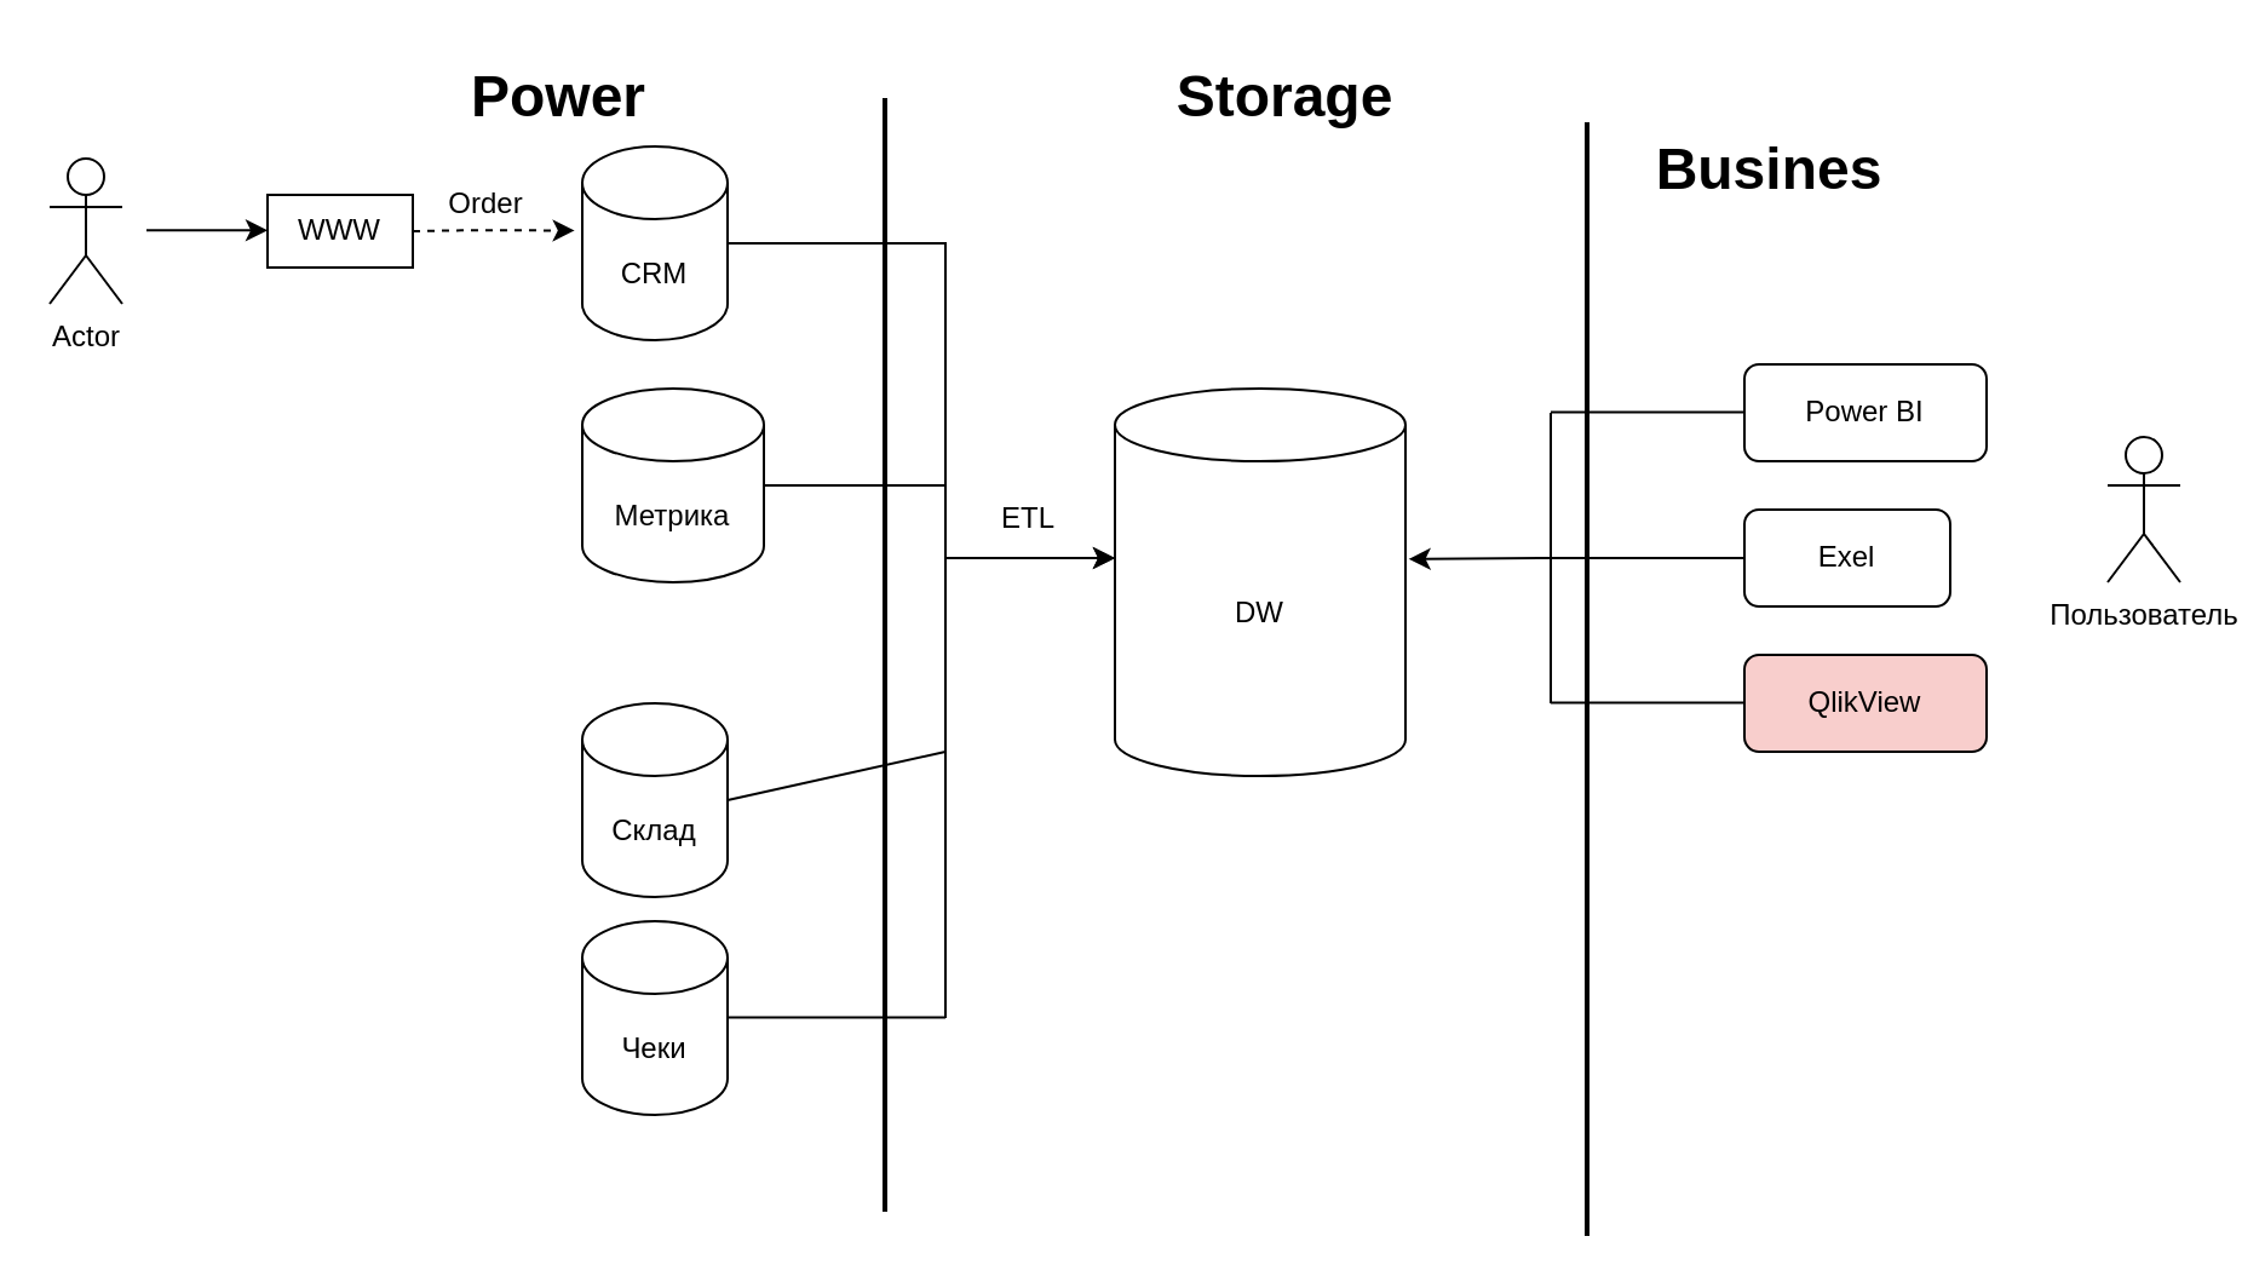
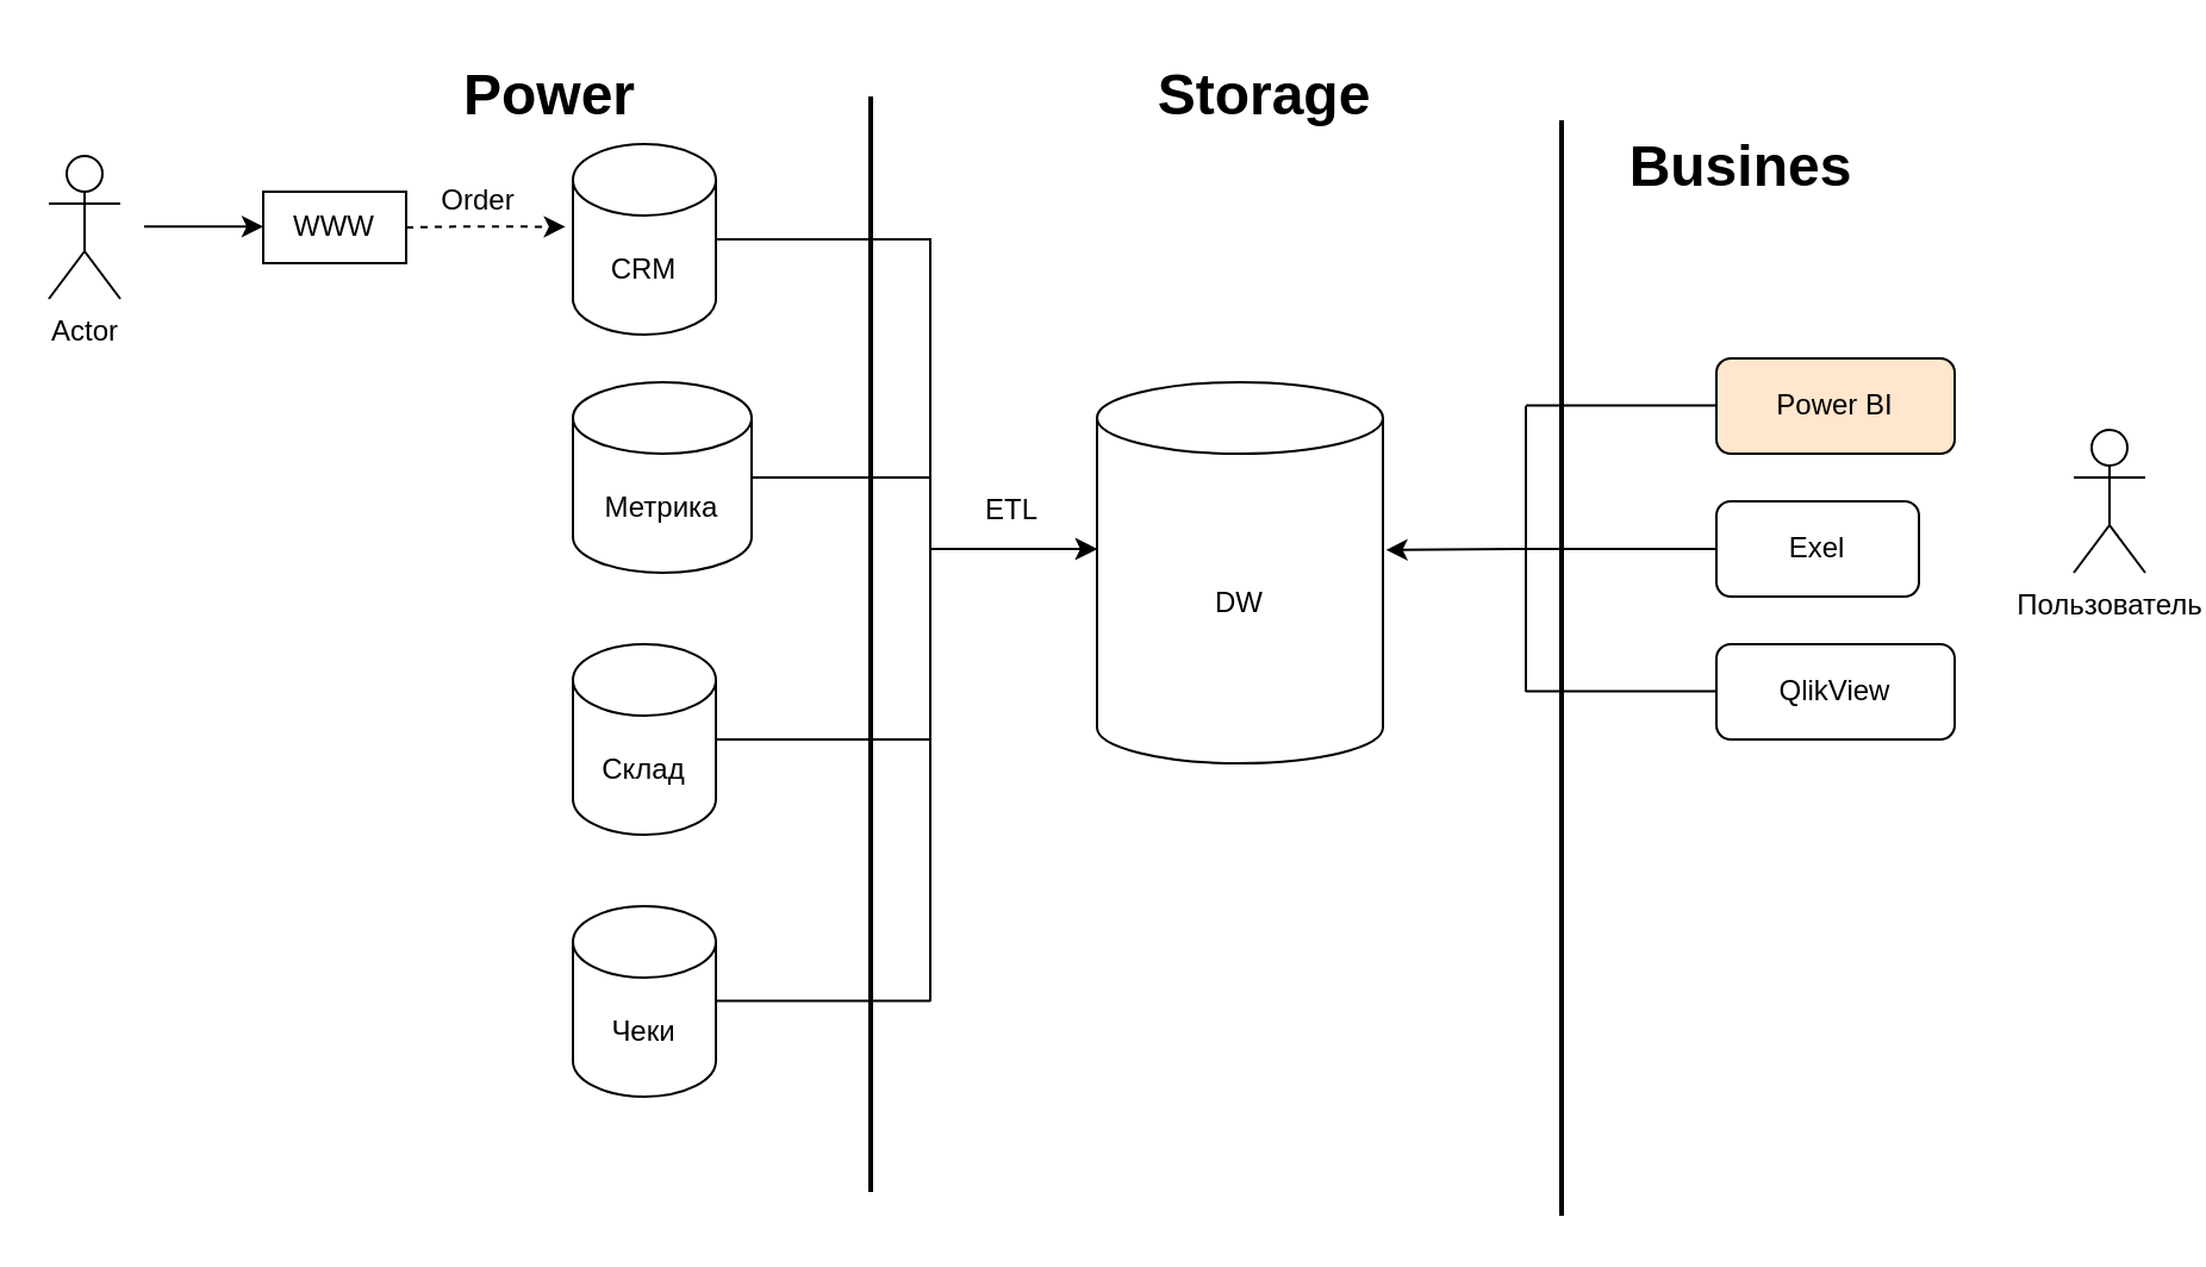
  <mxCell id="0" />
  <mxCell id="1" parent="0" />
  <mxCell id="2" value="Power" style="text;strokeColor=none;fillColor=none;html=1;fontSize=24;fontStyle=1;verticalAlign=middle;align=center;" vertex="1" parent="1"><mxGeometry x="180" y="20" width="100" height="40" as="geometry" /></mxCell>
  <mxCell id="3" value="" style="line;strokeWidth=2;direction=south;html=1;" vertex="1" parent="1"><mxGeometry x="360" y="40" width="10" height="460" as="geometry" /></mxCell>
  <mxCell id="4" style="edgeStyle=orthogonalEdgeStyle;rounded=0;orthogonalLoop=1;jettySize=auto;html=1;fontSize=12;" edge="1" parent="1" source="5"><mxGeometry relative="1" as="geometry"><mxPoint x="460" y="230" as="targetPoint" /><Array as="points"><mxPoint x="390" y="100" /><mxPoint x="390" y="230" /><mxPoint x="460" y="230" /></Array></mxGeometry></mxCell>
  <mxCell id="5" value="CRM" style="shape=cylinder3;whiteSpace=wrap;html=1;boundedLbl=1;backgroundOutline=1;size=15;" vertex="1" parent="1"><mxGeometry x="240" y="60" width="60" height="80" as="geometry" /></mxCell>
- <mxCell id="6" value="Склад" style="shape=cylinder3;whiteSpace=wrap;html=1;boundedLbl=1;backgroundOutline=1;size=15;" vertex="1" parent="1"><mxGeometry x="240" y="290" width="60" height="80" as="geometry" /></mxCell>
+ <mxCell id="6" value="Склад" style="shape=cylinder3;whiteSpace=wrap;html=1;boundedLbl=1;backgroundOutline=1;size=15;" vertex="1" parent="1"><mxGeometry x="240" y="270" width="60" height="80" as="geometry" /></mxCell>
  <mxCell id="7" value="Actor" style="shape=umlActor;verticalLabelPosition=bottom;verticalAlign=top;html=1;outlineConnect=0;" vertex="1" parent="1"><mxGeometry x="20" y="65" width="30" height="60" as="geometry" /></mxCell>
  <mxCell id="8" value="" style="endArrow=classic;html=1;rounded=0;" edge="1" parent="1"><mxGeometry width="50" height="50" relative="1" as="geometry"><mxPoint x="60" y="94.66" as="sourcePoint" /><mxPoint x="110" y="94.66" as="targetPoint" /><Array as="points"><mxPoint x="80" y="94.66" /><mxPoint x="100" y="94.66" /></Array></mxGeometry></mxCell>
  <mxCell id="9" value="WWW" style="rounded=0;whiteSpace=wrap;html=1;" vertex="1" parent="1"><mxGeometry x="110" y="80" width="60" height="30" as="geometry" /></mxCell>
  <mxCell id="10" value="" style="endArrow=classic;html=1;rounded=0;entryX=-0.053;entryY=0.434;entryDx=0;entryDy=0;entryPerimeter=0;startArrow=none;exitX=1;exitY=0.5;exitDx=0;exitDy=0;dashed=1;" edge="1" parent="1" source="9" target="5"><mxGeometry width="50" height="50" relative="1" as="geometry"><mxPoint x="170" y="94.66" as="sourcePoint" /><mxPoint x="220" y="94.66" as="targetPoint" /><Array as="points"><mxPoint x="190" y="94.66" /><mxPoint x="210" y="94.66" /></Array></mxGeometry></mxCell>
  <mxCell id="11" value="&lt;font style=&quot;font-size: 12px; font-weight: normal;&quot;&gt;Order&lt;/font&gt;" style="text;strokeColor=none;fillColor=none;html=1;fontSize=24;fontStyle=1;verticalAlign=middle;align=center;" vertex="1" parent="1"><mxGeometry x="150" y="60" width="100" height="40" as="geometry" /></mxCell>
  <mxCell id="12" value="DW" style="shape=cylinder3;whiteSpace=wrap;html=1;boundedLbl=1;backgroundOutline=1;size=15;fontSize=12;" vertex="1" parent="1"><mxGeometry x="460" y="160" width="120" height="160" as="geometry" /></mxCell>
  <mxCell id="13" value="Чеки" style="shape=cylinder3;whiteSpace=wrap;html=1;boundedLbl=1;backgroundOutline=1;size=15;fontSize=12;" vertex="1" parent="1"><mxGeometry x="240" y="380" width="60" height="80" as="geometry" /></mxCell>
  <mxCell id="14" style="edgeStyle=orthogonalEdgeStyle;rounded=0;orthogonalLoop=1;jettySize=auto;html=1;fontSize=12;" edge="1" parent="1" source="15"><mxGeometry relative="1" as="geometry"><mxPoint x="460" y="230" as="targetPoint" /><Array as="points"><mxPoint x="390" y="200" /><mxPoint x="390" y="230" /></Array></mxGeometry></mxCell>
  <mxCell id="15" value="Метрика" style="shape=cylinder3;whiteSpace=wrap;html=1;boundedLbl=1;backgroundOutline=1;size=15;fontSize=12;" vertex="1" parent="1"><mxGeometry x="240" y="160" width="75" height="80" as="geometry" /></mxCell>
  <mxCell id="16" value="Busines" style="text;strokeColor=none;fillColor=none;html=1;fontSize=24;fontStyle=1;verticalAlign=middle;align=center;" vertex="1" parent="1"><mxGeometry x="680" y="50" width="100" height="40" as="geometry" /></mxCell>
  <mxCell id="17" value="" style="line;strokeWidth=2;direction=south;html=1;" vertex="1" parent="1"><mxGeometry x="650" y="50" width="10" height="460" as="geometry" /></mxCell>
- <mxCell id="18" value="Power BI" style="rounded=1;whiteSpace=wrap;html=1;fontSize=12;" vertex="1" parent="1"><mxGeometry x="720" y="150" width="100" height="40" as="geometry" /></mxCell>
+ <mxCell id="18" value="Power BI" style="rounded=1;whiteSpace=wrap;html=1;fontSize=12;fillColor=#ffe6cc;" vertex="1" parent="1"><mxGeometry x="720" y="150" width="100" height="40" as="geometry" /></mxCell>
  <mxCell id="19" value="Exel" style="rounded=1;whiteSpace=wrap;html=1;fontSize=12;" vertex="1" parent="1"><mxGeometry x="720" y="210" width="85" height="40" as="geometry" /></mxCell>
- <mxCell id="20" value="QlikView" style="rounded=1;whiteSpace=wrap;html=1;fontSize=12;fillColor=#f8cecc;" vertex="1" parent="1"><mxGeometry x="720" y="270" width="100" height="40" as="geometry" /></mxCell>
+ <mxCell id="20" value="QlikView" style="rounded=1;whiteSpace=wrap;html=1;fontSize=12;" vertex="1" parent="1"><mxGeometry x="720" y="270" width="100" height="40" as="geometry" /></mxCell>
  <mxCell id="21" value="Storage" style="text;strokeColor=none;fillColor=none;html=1;fontSize=24;fontStyle=1;verticalAlign=middle;align=center;" vertex="1" parent="1"><mxGeometry x="480" y="20" width="100" height="40" as="geometry" /></mxCell>
  <mxCell id="22" value="" style="endArrow=none;html=1;rounded=0;fontSize=12;exitX=1;exitY=0.5;exitDx=0;exitDy=0;exitPerimeter=0;" edge="1" parent="1" source="6"><mxGeometry width="50" height="50" relative="1" as="geometry"><mxPoint x="730" y="260" as="sourcePoint" /><mxPoint x="390" y="310" as="targetPoint" /></mxGeometry></mxCell>
  <mxCell id="23" value="" style="endArrow=none;html=1;rounded=0;fontSize=12;exitX=1;exitY=0.5;exitDx=0;exitDy=0;exitPerimeter=0;" edge="1" parent="1"><mxGeometry width="50" height="50" relative="1" as="geometry"><mxPoint x="300" y="419.76" as="sourcePoint" /><mxPoint x="390" y="419.76" as="targetPoint" /></mxGeometry></mxCell>
  <mxCell id="24" value="" style="endArrow=none;html=1;rounded=0;fontSize=12;" edge="1" parent="1"><mxGeometry width="50" height="50" relative="1" as="geometry"><mxPoint x="390" y="420" as="sourcePoint" /><mxPoint x="390" y="230" as="targetPoint" /></mxGeometry></mxCell>
  <mxCell id="25" value="&lt;font style=&quot;font-size: 12px; font-weight: normal;&quot;&gt;ETL&lt;/font&gt;" style="text;strokeColor=none;fillColor=none;html=1;fontSize=24;fontStyle=1;verticalAlign=middle;align=center;" vertex="1" parent="1"><mxGeometry x="374" y="190" width="100" height="40" as="geometry" /></mxCell>
  <mxCell id="26" value="Пользователь" style="shape=umlActor;verticalLabelPosition=bottom;verticalAlign=top;html=1;outlineConnect=0;fontSize=12;" vertex="1" parent="1"><mxGeometry x="870" y="180" width="30" height="60" as="geometry" /></mxCell>
  <mxCell id="27" value="" style="endArrow=none;html=1;rounded=0;fontSize=12;entryX=0;entryY=0.5;entryDx=0;entryDy=0;" edge="1" parent="1" target="19"><mxGeometry width="50" height="50" relative="1" as="geometry"><mxPoint x="640" y="230" as="sourcePoint" /><mxPoint x="720" y="220" as="targetPoint" /></mxGeometry></mxCell>
  <mxCell id="28" value="" style="endArrow=none;html=1;rounded=0;fontSize=12;entryX=0;entryY=0.5;entryDx=0;entryDy=0;" edge="1" parent="1"><mxGeometry width="50" height="50" relative="1" as="geometry"><mxPoint x="640" y="289.71" as="sourcePoint" /><mxPoint x="720" y="289.71" as="targetPoint" /></mxGeometry></mxCell>
  <mxCell id="29" value="" style="endArrow=none;html=1;rounded=0;fontSize=12;entryX=0;entryY=0.5;entryDx=0;entryDy=0;" edge="1" parent="1"><mxGeometry width="50" height="50" relative="1" as="geometry"><mxPoint x="640" y="169.71" as="sourcePoint" /><mxPoint x="720" y="169.71" as="targetPoint" /></mxGeometry></mxCell>
  <mxCell id="30" value="" style="endArrow=none;html=1;rounded=0;fontSize=12;" edge="1" parent="1"><mxGeometry width="50" height="50" relative="1" as="geometry"><mxPoint x="640" y="290" as="sourcePoint" /><mxPoint x="640" y="170" as="targetPoint" /></mxGeometry></mxCell>
  <mxCell id="31" value="" style="endArrow=classic;html=1;rounded=0;fontSize=12;entryX=1.011;entryY=0.44;entryDx=0;entryDy=0;entryPerimeter=0;" edge="1" parent="1" target="12"><mxGeometry width="50" height="50" relative="1" as="geometry"><mxPoint x="640" y="230" as="sourcePoint" /><mxPoint x="720" y="220" as="targetPoint" /></mxGeometry></mxCell>
